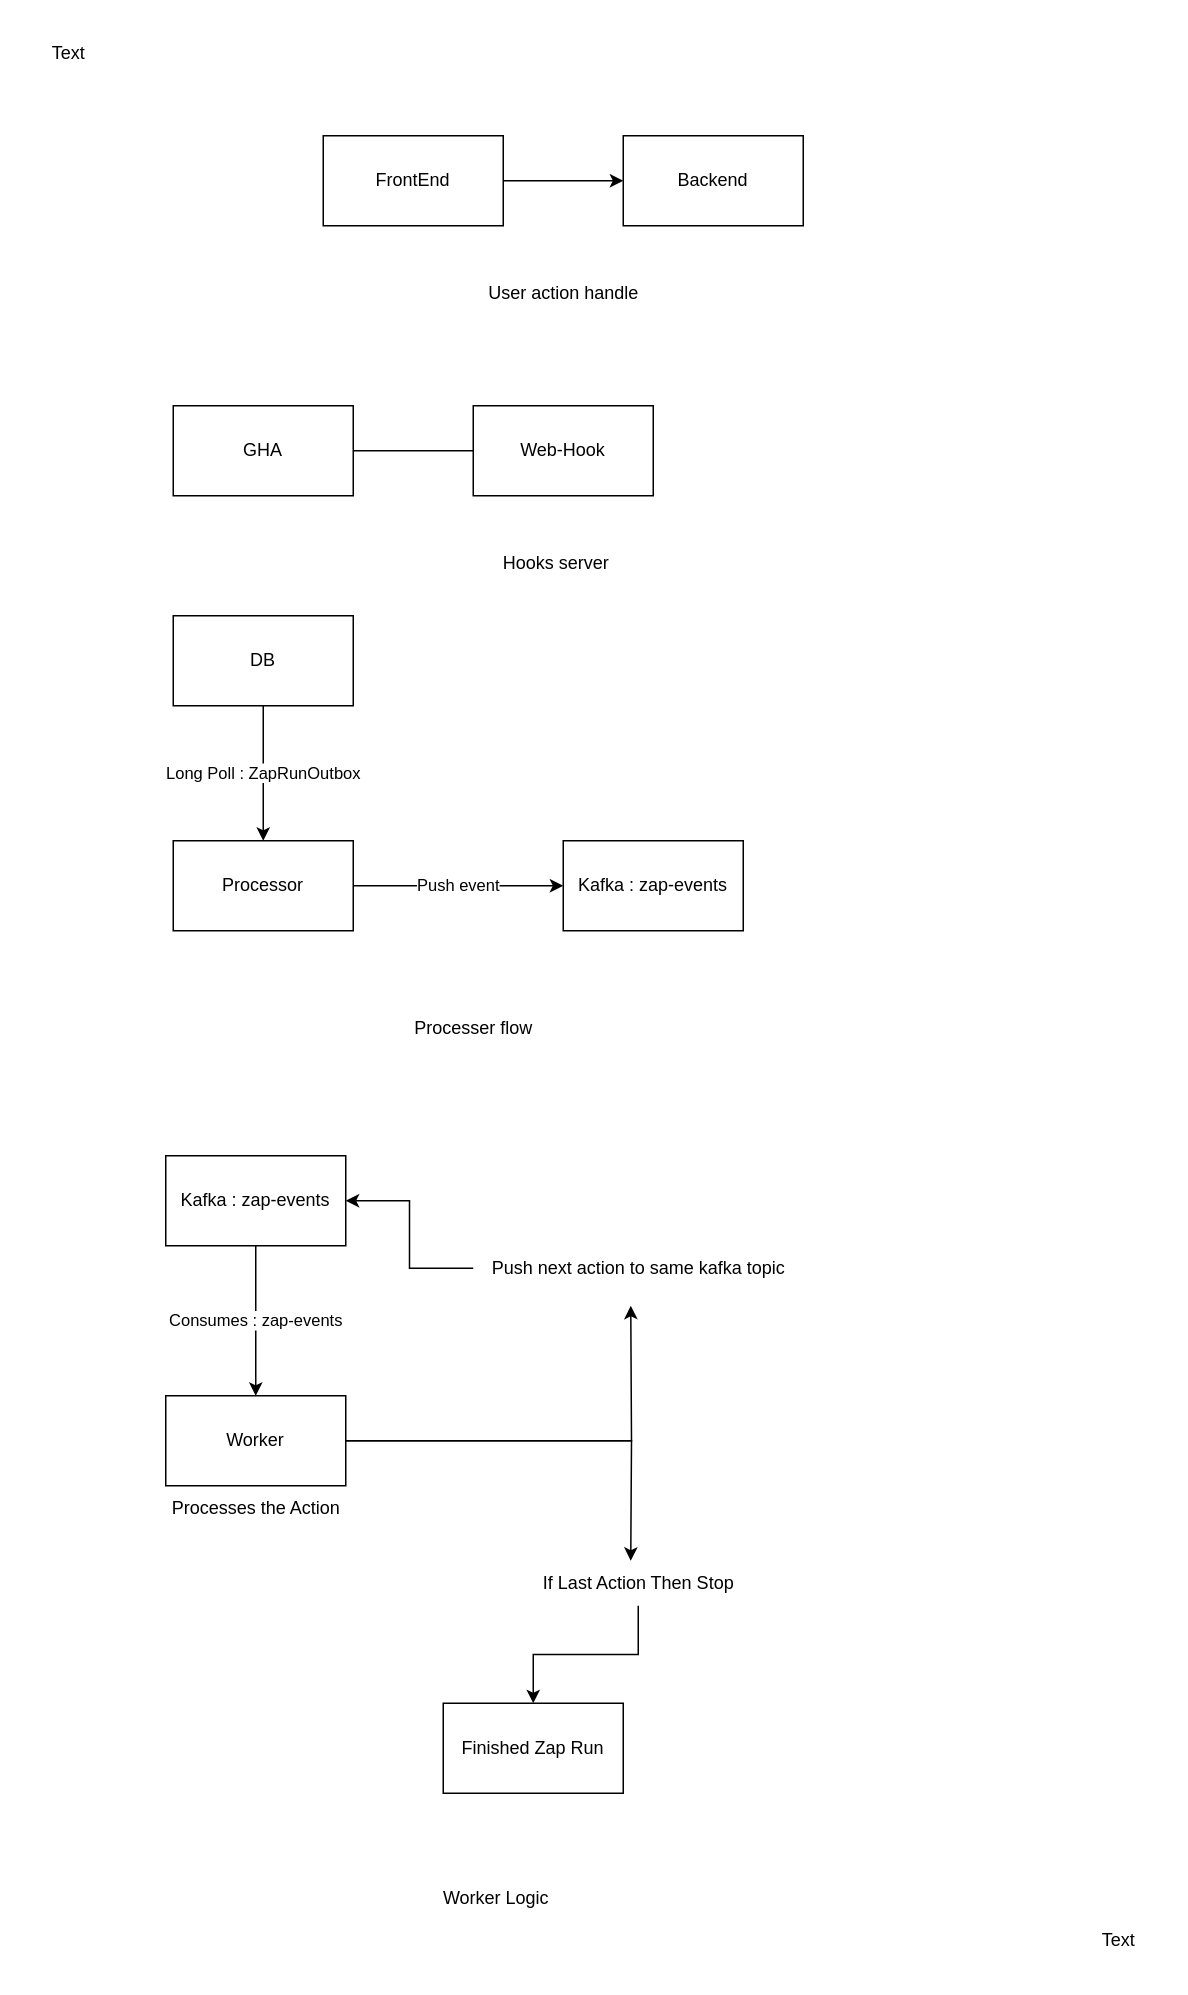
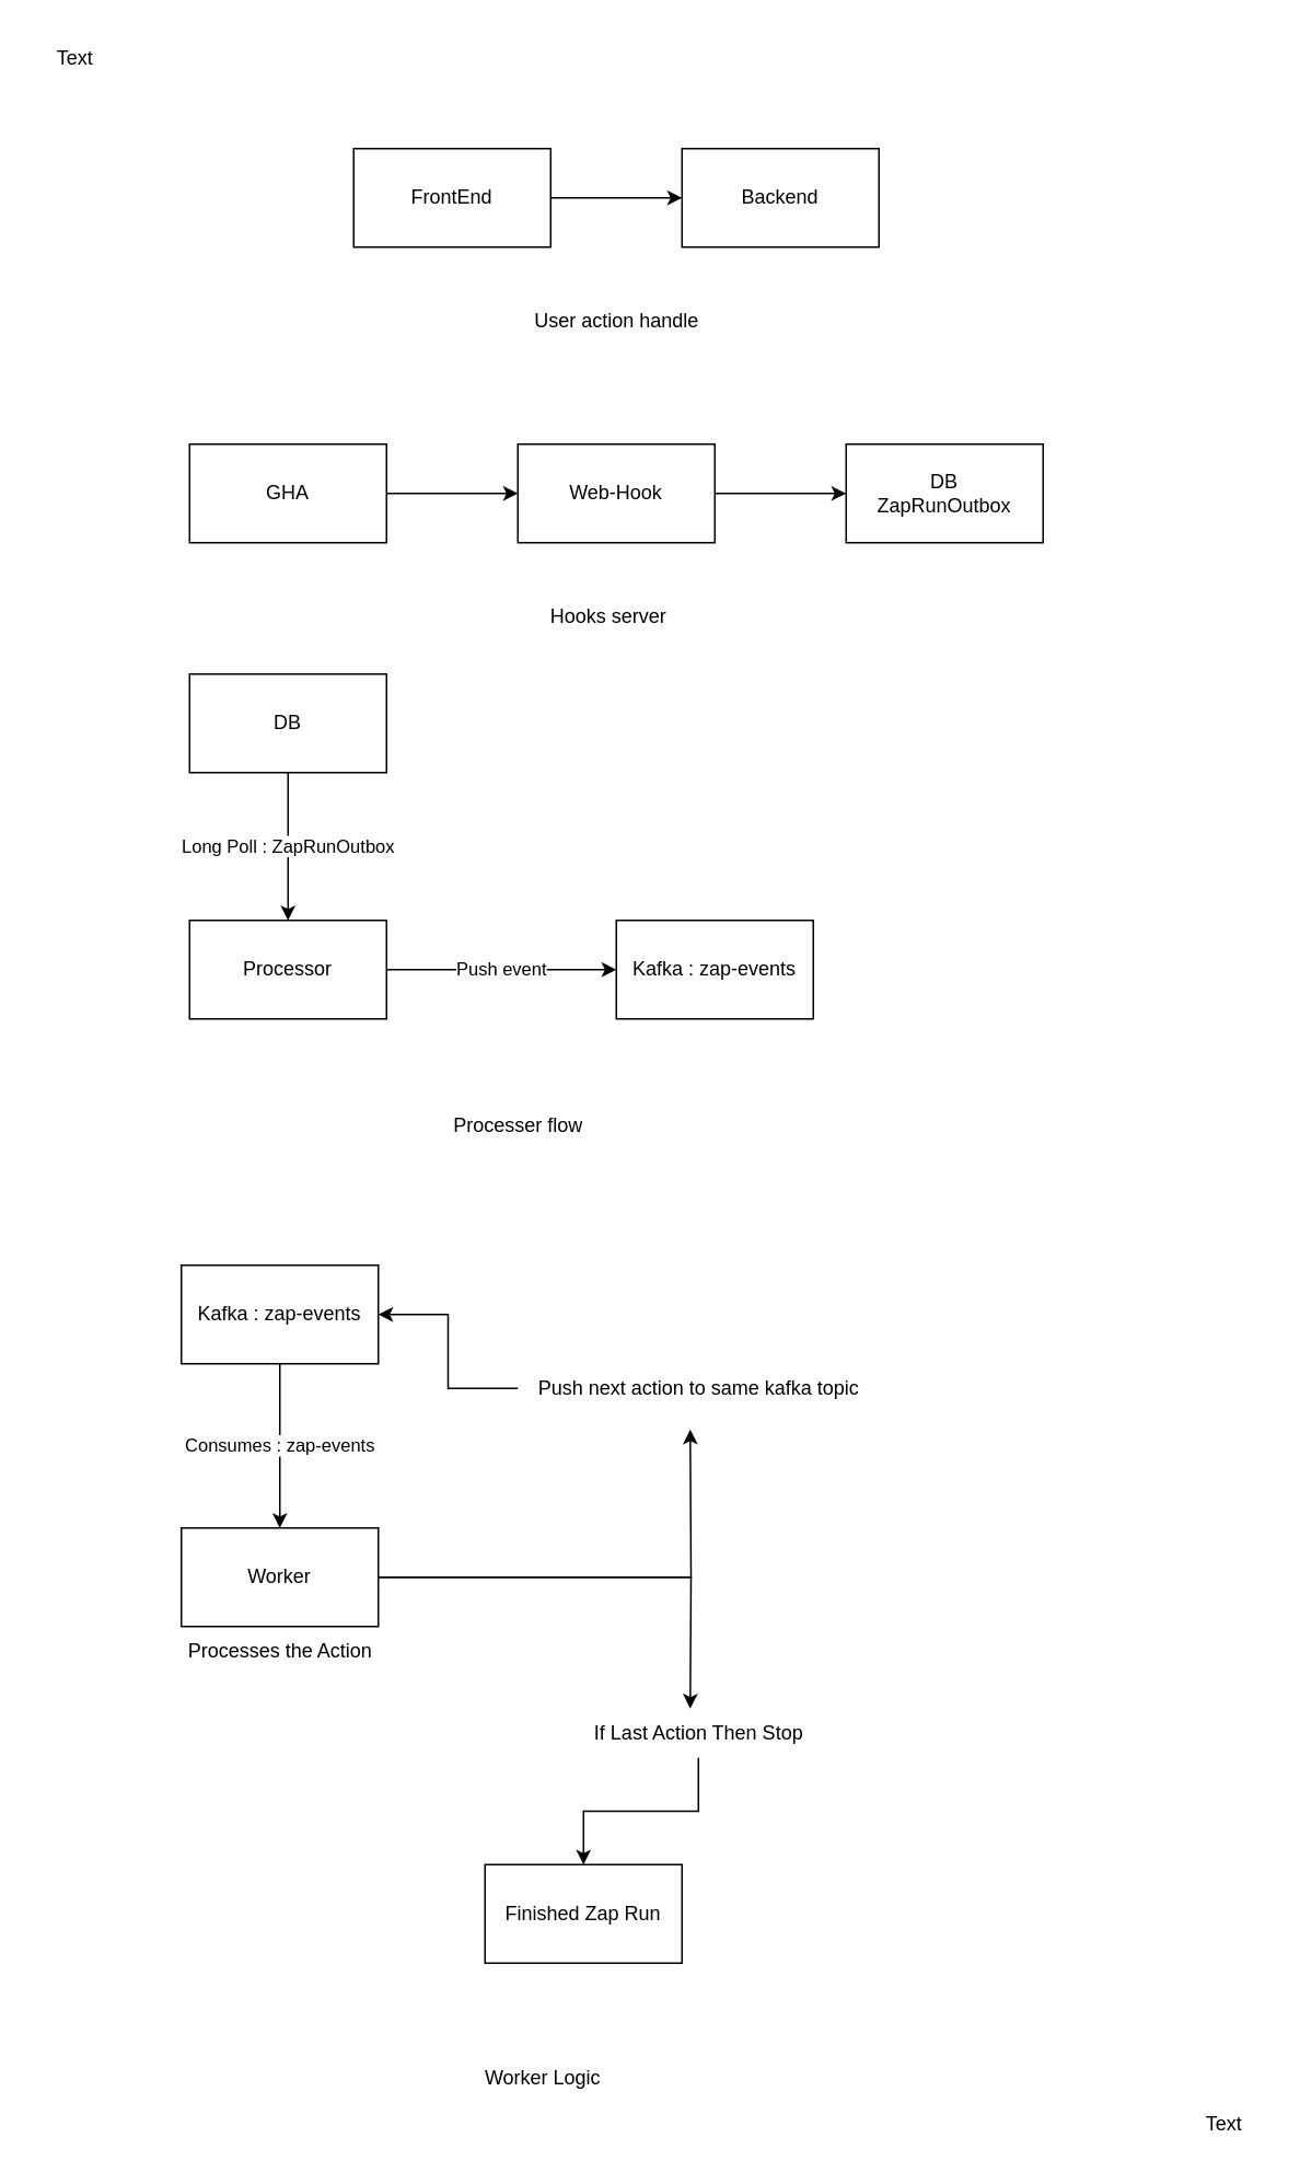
  <mxCell id="0" />
  <mxCell id="1" parent="0" />
  <mxCell id="2" value="" style="edgeStyle=orthogonalEdgeStyle;rounded=0;orthogonalLoop=1;jettySize=auto;html=1;" parent="1" source="3" target="4" edge="1"><mxGeometry relative="1" as="geometry" /></mxCell>
  <mxCell id="3" value="FrontEnd" style="rounded=0;whiteSpace=wrap;html=1;" parent="1" vertex="1"><mxGeometry x="215" y="90" width="120" height="60" as="geometry" /></mxCell>
  <mxCell id="4" value="Backend" style="rounded=0;whiteSpace=wrap;html=1;" parent="1" vertex="1"><mxGeometry x="415" y="90" width="120" height="60" as="geometry" /></mxCell>
- <mxCell id="5" value="" style="edgeStyle=orthogonalEdgeStyle;rounded=0;orthogonalLoop=1;jettySize=auto;html=1;endArrow=none;" parent="1" source="6" target="8" edge="1"><mxGeometry relative="1" as="geometry" /></mxCell>
+ <mxCell id="5" value="" style="edgeStyle=orthogonalEdgeStyle;rounded=0;orthogonalLoop=1;jettySize=auto;html=1;" parent="1" source="6" target="8" edge="1"><mxGeometry relative="1" as="geometry" /></mxCell>
  <mxCell id="6" value="GHA" style="rounded=0;whiteSpace=wrap;html=1;" parent="1" vertex="1"><mxGeometry x="115" y="270" width="120" height="60" as="geometry" /></mxCell>
+ <mxCell id="7" value="" style="edgeStyle=orthogonalEdgeStyle;rounded=0;orthogonalLoop=1;jettySize=auto;html=1;" parent="1" source="8" target="9" edge="1"><mxGeometry relative="1" as="geometry" /></mxCell>
  <mxCell id="8" value="Web-&lt;span style=&quot;background-color: initial;&quot;&gt;Hook&lt;/span&gt;" style="rounded=0;whiteSpace=wrap;html=1;" parent="1" vertex="1"><mxGeometry x="315" y="270" width="120" height="60" as="geometry" /></mxCell>
+ <mxCell id="9" value="DB&lt;div&gt;ZapRunOutbox&lt;/div&gt;" style="rounded=0;whiteSpace=wrap;html=1;" parent="1" vertex="1"><mxGeometry x="515" y="270" width="120" height="60" as="geometry" /></mxCell>
  <mxCell id="10" value="Push event" style="edgeStyle=orthogonalEdgeStyle;rounded=0;orthogonalLoop=1;jettySize=auto;html=1;" parent="1" source="11" target="14" edge="1"><mxGeometry relative="1" as="geometry" /></mxCell>
  <mxCell id="11" value="Processor" style="rounded=0;whiteSpace=wrap;html=1;" parent="1" vertex="1"><mxGeometry x="115" y="560" width="120" height="60" as="geometry" /></mxCell>
  <mxCell id="12" value="Long Poll : ZapRunOutbox" style="edgeStyle=orthogonalEdgeStyle;rounded=0;orthogonalLoop=1;jettySize=auto;html=1;" parent="1" source="13" target="11" edge="1"><mxGeometry relative="1" as="geometry" /></mxCell>
  <mxCell id="13" value="DB" style="rounded=0;whiteSpace=wrap;html=1;" parent="1" vertex="1"><mxGeometry x="115" y="410" width="120" height="60" as="geometry" /></mxCell>
  <mxCell id="14" value="Kafka : zap-events" style="rounded=0;whiteSpace=wrap;html=1;" parent="1" vertex="1"><mxGeometry x="375" y="560" width="120" height="60" as="geometry" /></mxCell>
  <mxCell id="15" style="edgeStyle=orthogonalEdgeStyle;rounded=0;orthogonalLoop=1;jettySize=auto;html=1;" parent="1" source="17" edge="1"><mxGeometry relative="1" as="geometry"><mxPoint x="420" y="870" as="targetPoint" /></mxGeometry></mxCell>
  <mxCell id="16" style="edgeStyle=orthogonalEdgeStyle;rounded=0;orthogonalLoop=1;jettySize=auto;html=1;" parent="1" source="17" edge="1"><mxGeometry relative="1" as="geometry"><mxPoint x="420" y="1040" as="targetPoint" /></mxGeometry></mxCell>
  <mxCell id="17" value="Worker" style="rounded=0;whiteSpace=wrap;html=1;" parent="1" vertex="1"><mxGeometry x="110" y="930" width="120" height="60" as="geometry" /></mxCell>
  <mxCell id="18" value="Consumes : zap-events" style="edgeStyle=orthogonalEdgeStyle;rounded=0;orthogonalLoop=1;jettySize=auto;html=1;" parent="1" source="19" target="17" edge="1"><mxGeometry relative="1" as="geometry" /></mxCell>
  <mxCell id="19" value="Kafka : zap-events" style="rounded=0;whiteSpace=wrap;html=1;" parent="1" vertex="1"><mxGeometry x="110" y="770" width="120" height="60" as="geometry" /></mxCell>
  <mxCell id="20" value="Processes the Action" style="text;html=1;align=center;verticalAlign=middle;resizable=0;points=[];autosize=1;strokeColor=none;fillColor=none;" parent="1" vertex="1"><mxGeometry x="100" y="990" width="140" height="30" as="geometry" /></mxCell>
  <mxCell id="21" style="edgeStyle=orthogonalEdgeStyle;rounded=0;orthogonalLoop=1;jettySize=auto;html=1;entryX=1;entryY=0.5;entryDx=0;entryDy=0;" parent="1" source="22" target="19" edge="1"><mxGeometry relative="1" as="geometry" /></mxCell>
  <mxCell id="22" value="Push next action to same kafka topic" style="text;html=1;align=center;verticalAlign=middle;resizable=0;points=[];autosize=1;strokeColor=none;fillColor=none;" parent="1" vertex="1"><mxGeometry x="315" y="830" width="220" height="30" as="geometry" /></mxCell>
  <mxCell id="23" value="" style="edgeStyle=orthogonalEdgeStyle;rounded=0;orthogonalLoop=1;jettySize=auto;html=1;" parent="1" source="24" target="25" edge="1"><mxGeometry relative="1" as="geometry" /></mxCell>
  <mxCell id="24" value="If Last Action Then Stop" style="text;html=1;align=center;verticalAlign=middle;resizable=0;points=[];autosize=1;strokeColor=none;fillColor=none;" parent="1" vertex="1"><mxGeometry x="350" y="1040" width="150" height="30" as="geometry" /></mxCell>
  <mxCell id="25" value="Finished Zap Run" style="whiteSpace=wrap;html=1;" parent="1" vertex="1"><mxGeometry x="295" y="1135" width="120" height="60" as="geometry" /></mxCell>
  <mxCell id="26" value="User action handle" style="text;html=1;align=center;verticalAlign=middle;resizable=0;points=[];autosize=1;strokeColor=none;fillColor=none;" vertex="1" parent="1"><mxGeometry x="315" y="180" width="120" height="30" as="geometry" /></mxCell>
  <mxCell id="27" value="Hooks server" style="text;html=1;align=center;verticalAlign=middle;resizable=0;points=[];autosize=1;strokeColor=none;fillColor=none;" vertex="1" parent="1"><mxGeometry x="325" y="360" width="90" height="30" as="geometry" /></mxCell>
  <mxCell id="28" value="Processer flow" style="text;html=1;align=center;verticalAlign=middle;resizable=0;points=[];autosize=1;strokeColor=none;fillColor=none;" vertex="1" parent="1"><mxGeometry x="265" y="670" width="100" height="30" as="geometry" /></mxCell>
  <mxCell id="29" value="Worker Logic" style="text;html=1;align=center;verticalAlign=middle;resizable=0;points=[];autosize=1;strokeColor=none;fillColor=none;" vertex="1" parent="1"><mxGeometry x="285" y="1250" width="90" height="30" as="geometry" /></mxCell>
  <mxCell id="30" value="Text" style="text;html=1;align=center;verticalAlign=middle;resizable=0;points=[];autosize=1;strokeColor=none;fillColor=none;" vertex="1" parent="1"><mxGeometry x="20" y="20" width="50" height="30" as="geometry" /></mxCell>
  <mxCell id="31" value="Text" style="text;html=1;align=center;verticalAlign=middle;resizable=0;points=[];autosize=1;strokeColor=none;fillColor=none;" vertex="1" parent="1"><mxGeometry x="720" y="1278" width="50" height="30" as="geometry" /></mxCell>
